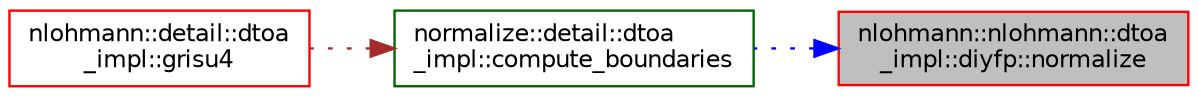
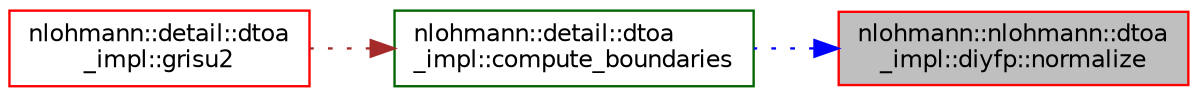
  digraph {
    rankdir=RL
    node [color=red fillcolor=white fontname=Helvetica fontsize=10 shape=record style=filled]
    edge [dir=back fontname=Helvetica fontsize=10 labelfontname=Helvetica labelfontsize=10 style=dotted]
    n1 [fillcolor=grey75 fontcolor=black height=0.2 label="nlohmann::nlohmann::dtoa\l_impl::diyfp::normalize" width=0.4]
-   n2 [color=darkgreen height=0.2 label="normalize::detail::dtoa\l_impl::compute_boundaries" width=0.4]
-   n3 [height=0.2 label="nlohmann::detail::dtoa\l_impl::grisu4" width=0.4]
+   n2 [color=darkgreen height=0.2 label="nlohmann::detail::dtoa\l_impl::compute_boundaries" width=0.4]
+   n3 [height=0.2 label="nlohmann::detail::dtoa\l_impl::grisu2" width=0.4]
    n1 -> n2 [color=blue]
    n2 -> n3 [color=brown]
  }
